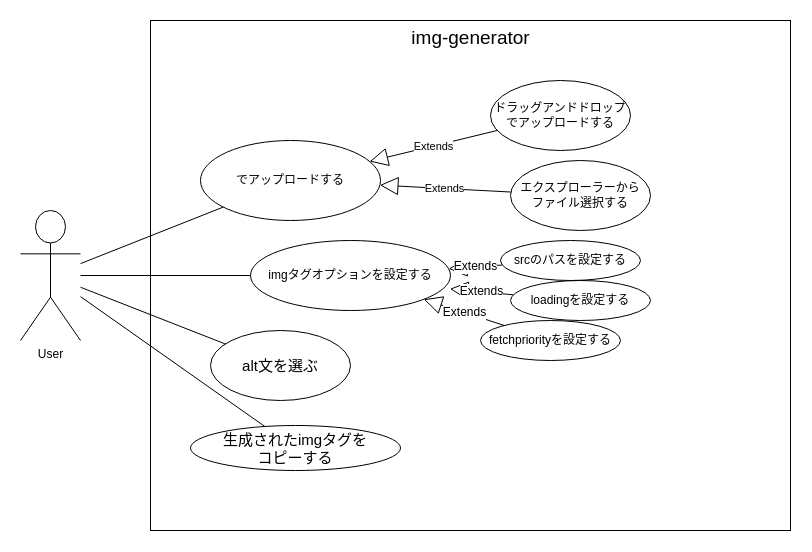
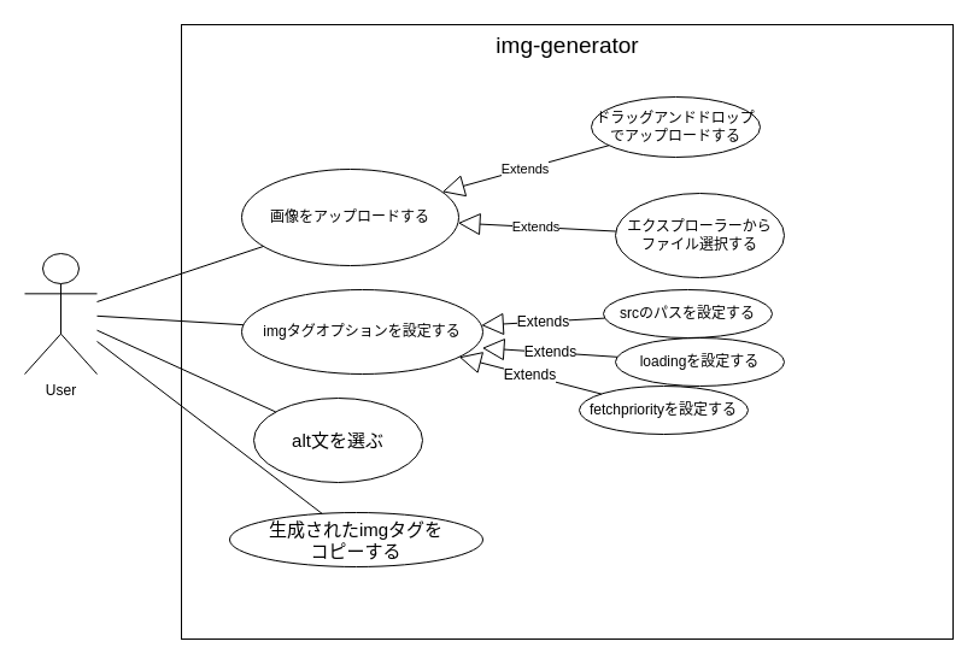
  <mxCell id="0" />
  <mxCell id="1" parent="0" />
  <mxCell id="2" value="&lt;font style=&quot;font-size: 19px;&quot;&gt;img-generator&lt;/font&gt;" style="html=1;verticalAlign=top;fillColor=none;" vertex="1" parent="1"><mxGeometry x="150" y="20" width="640" height="510" as="geometry" /></mxCell>
- <mxCell id="3" value="User" style="shape=umlActor;verticalLabelPosition=bottom;verticalAlign=top;html=1;fillColor=none;" vertex="1" parent="1"><mxGeometry x="20" y="210" width="60" height="130" as="geometry" /></mxCell>
- <mxCell id="4" value="でアップロードする" style="ellipse;whiteSpace=wrap;html=1;fillColor=none;" vertex="1" parent="1"><mxGeometry x="200" y="140" width="180" height="80" as="geometry" /></mxCell>
+ <mxCell id="3" value="User" style="shape=umlActor;verticalLabelPosition=bottom;verticalAlign=top;html=1;fillColor=none;" vertex="1" parent="1"><mxGeometry x="20" y="210" width="60" height="100" as="geometry" /></mxCell>
+ <mxCell id="4" value="画像をアップロードする" style="ellipse;whiteSpace=wrap;html=1;fillColor=none;" vertex="1" parent="1"><mxGeometry x="200" y="140" width="180" height="80" as="geometry" /></mxCell>
  <mxCell id="5" value="" style="endArrow=none;html=1;" edge="1" parent="1" source="4" target="3"><mxGeometry width="50" height="50" relative="1" as="geometry"><mxPoint x="350" y="320" as="sourcePoint" /><mxPoint x="400" y="270" as="targetPoint" /></mxGeometry></mxCell>
- <mxCell id="6" value="ドラッグアンドドロップ&lt;br&gt;でアップロードする" style="ellipse;whiteSpace=wrap;html=1;fillColor=none;" vertex="1" parent="1"><mxGeometry x="490" y="80" width="140" height="70" as="geometry" /></mxCell>
+ <mxCell id="6" value="ドラッグアンドドロップ&lt;br&gt;でアップロードする" style="ellipse;whiteSpace=wrap;html=1;fillColor=none;" vertex="1" parent="1"><mxGeometry x="490" y="80" width="140" height="50" as="geometry" /></mxCell>
  <mxCell id="7" value="Extends" style="endArrow=block;endSize=16;endFill=0;html=1;" edge="1" parent="1" source="6" target="4"><mxGeometry width="160" relative="1" as="geometry"><mxPoint x="290" y="290" as="sourcePoint" /><mxPoint x="450" y="290" as="targetPoint" /></mxGeometry></mxCell>
  <mxCell id="8" value="エクスプローラーから&lt;br&gt;ファイル選択する" style="ellipse;whiteSpace=wrap;html=1;fillColor=none;" vertex="1" parent="1"><mxGeometry x="510" y="160" width="140" height="70" as="geometry" /></mxCell>
  <mxCell id="9" value="Extends" style="endArrow=block;endSize=16;endFill=0;html=1;" edge="1" parent="1" source="8" target="4"><mxGeometry width="160" relative="1" as="geometry"><mxPoint x="290" y="290" as="sourcePoint" /><mxPoint x="450" y="290" as="targetPoint" /></mxGeometry></mxCell>
- <mxCell id="10" value="imgタグオプションを設定する" style="ellipse;whiteSpace=wrap;html=1;fontSize=12;fillColor=none;" vertex="1" parent="1"><mxGeometry x="250" y="240" width="200" height="70" as="geometry" /></mxCell>
+ <mxCell id="10" value="imgタグオプションを設定する" style="ellipse;whiteSpace=wrap;html=1;fontSize=12;fillColor=none;" vertex="1" parent="1"><mxGeometry x="200" y="240" width="200" height="70" as="geometry" /></mxCell>
  <mxCell id="11" value="" style="endArrow=none;html=1;fontSize=12;" edge="1" parent="1" source="10" target="3"><mxGeometry width="50" height="50" relative="1" as="geometry"><mxPoint x="240" y="300" as="sourcePoint" /><mxPoint x="400" y="250" as="targetPoint" /></mxGeometry></mxCell>
  <mxCell id="12" value="srcのパスを設定する" style="ellipse;whiteSpace=wrap;html=1;fontSize=12;fillColor=none;" vertex="1" parent="1"><mxGeometry x="500" y="240" width="140" height="40" as="geometry" /></mxCell>
  <mxCell id="13" value="loadingを設定する" style="ellipse;whiteSpace=wrap;html=1;fontSize=12;fillColor=none;" vertex="1" parent="1"><mxGeometry x="510" y="280" width="140" height="40" as="geometry" /></mxCell>
  <mxCell id="14" value="fetchpriorityを設定する" style="ellipse;whiteSpace=wrap;html=1;fontSize=12;fillColor=none;" vertex="1" parent="1"><mxGeometry x="480" y="320" width="140" height="40" as="geometry" /></mxCell>
  <mxCell id="15" value="Extends" style="endArrow=block;endSize=16;endFill=0;html=1;fontSize=12;" edge="1" parent="1" source="12" target="10"><mxGeometry width="160" relative="1" as="geometry"><mxPoint x="290" y="280" as="sourcePoint" /><mxPoint x="450" y="280" as="targetPoint" /></mxGeometry></mxCell>
  <mxCell id="16" value="Extends" style="endArrow=block;endSize=16;endFill=0;html=1;fontSize=12;entryX=0.997;entryY=0.691;entryDx=0;entryDy=0;entryPerimeter=0;" edge="1" parent="1" source="13" target="10"><mxGeometry width="160" relative="1" as="geometry"><mxPoint x="290" y="280" as="sourcePoint" /><mxPoint x="450" y="280" as="targetPoint" /></mxGeometry></mxCell>
  <mxCell id="17" value="Extends" style="endArrow=block;endSize=16;endFill=0;html=1;fontSize=12;" edge="1" parent="1" source="14" target="10"><mxGeometry width="160" relative="1" as="geometry"><mxPoint x="290" y="280" as="sourcePoint" /><mxPoint x="450" y="280" as="targetPoint" /></mxGeometry></mxCell>
  <mxCell id="18" value="alt文を選ぶ" style="ellipse;whiteSpace=wrap;html=1;fontSize=15;fillColor=none;" vertex="1" parent="1"><mxGeometry x="210" y="330" width="140" height="70" as="geometry" /></mxCell>
  <mxCell id="19" value="" style="endArrow=none;html=1;fontSize=12;" edge="1" parent="1" source="18" target="3"><mxGeometry width="50" height="50" relative="1" as="geometry"><mxPoint x="350" y="300" as="sourcePoint" /><mxPoint x="400" y="250" as="targetPoint" /></mxGeometry></mxCell>
  <mxCell id="20" value="生成されたimgタグを&lt;br&gt;コピーする" style="ellipse;whiteSpace=wrap;html=1;fontSize=15;fillColor=none;" vertex="1" parent="1"><mxGeometry x="190" y="425" width="210" height="45" as="geometry" /></mxCell>
  <mxCell id="21" value="" style="endArrow=none;html=1;fontSize=15;" edge="1" parent="1" source="20" target="3"><mxGeometry width="50" height="50" relative="1" as="geometry"><mxPoint x="350" y="400" as="sourcePoint" /><mxPoint x="400" y="350" as="targetPoint" /></mxGeometry></mxCell>
